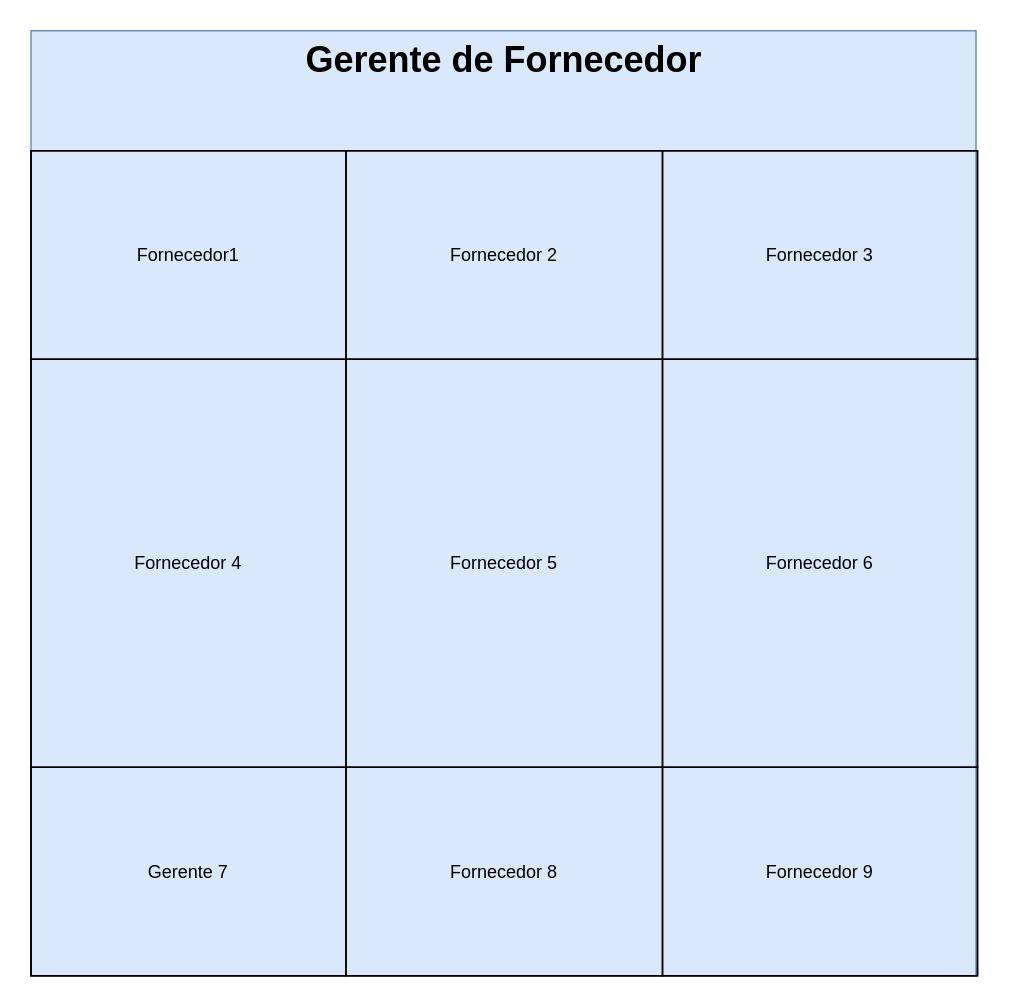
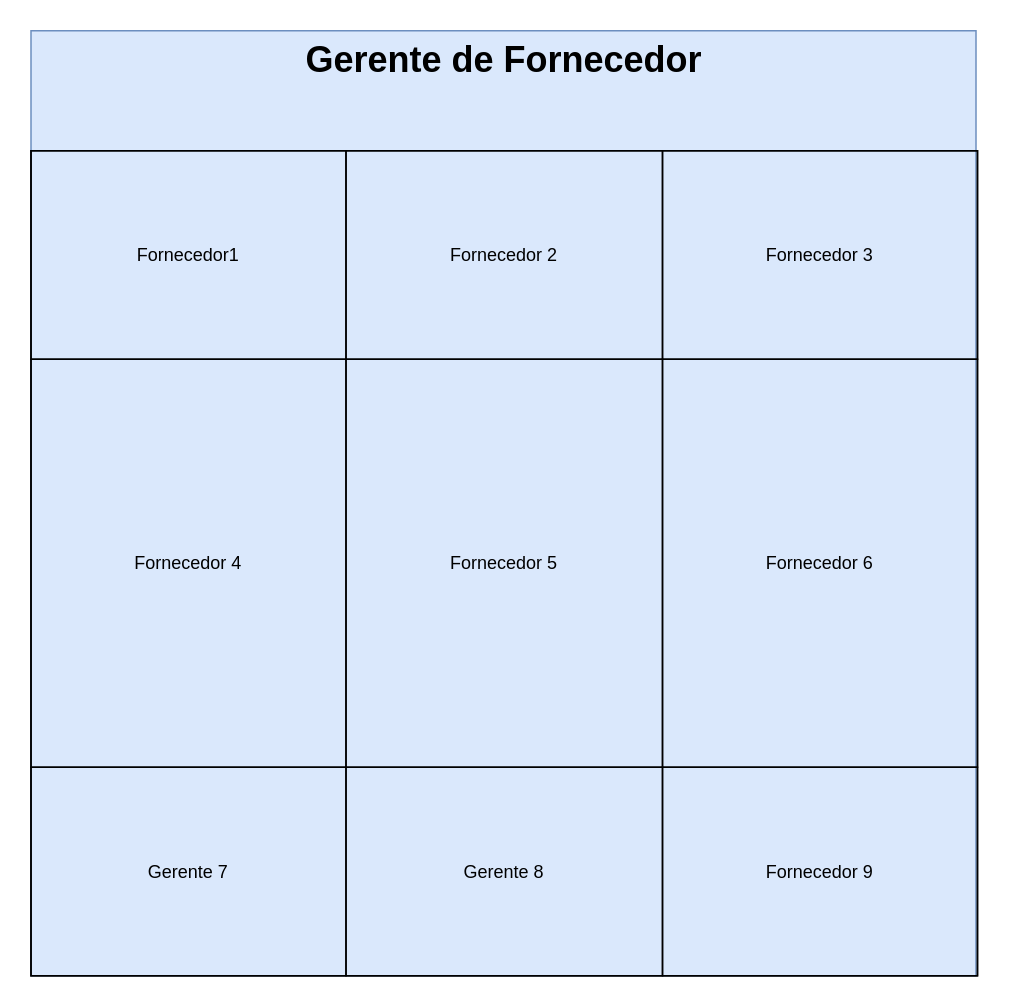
  <mxCell id="0" />
  <mxCell id="1" parent="0" />
  <mxCell id="2" value="" style="whiteSpace=wrap;html=1;aspect=fixed;fillColor=#dae8fc;strokeColor=#6c8ebf;" vertex="1" parent="1"><mxGeometry x="20" y="20" width="630" height="630" as="geometry" /></mxCell>
  <mxCell id="3" value="Gerente de Fornecedor" style="text;strokeColor=none;fillColor=none;html=1;fontSize=24;fontStyle=1;verticalAlign=middle;align=center;" vertex="1" parent="1"><mxGeometry x="285" y="20" width="100" height="40" as="geometry" /></mxCell>
  <mxCell id="4" value="" style="childLayout=tableLayout;recursiveResize=0;shadow=0;fillColor=none;" vertex="1" parent="1"><mxGeometry x="20" y="100" width="631" height="550" as="geometry" /></mxCell>
  <mxCell id="5" value="" style="shape=tableRow;horizontal=0;startSize=0;swimlaneHead=0;swimlaneBody=0;top=0;left=0;bottom=0;right=0;dropTarget=0;collapsible=0;recursiveResize=0;expand=0;fontStyle=0;fillColor=none;strokeColor=inherit;" vertex="1" parent="4"><mxGeometry width="631" height="139" as="geometry" /></mxCell>
  <mxCell id="6" value="Fornecedor1" style="connectable=0;recursiveResize=0;strokeColor=inherit;fillColor=none;align=center;whiteSpace=wrap;html=1;" vertex="1" parent="5"><mxGeometry width="210" height="139" as="geometry"><mxRectangle width="210" height="139" as="alternateBounds" /></mxGeometry></mxCell>
  <mxCell id="7" value="Fornecedor 2" style="connectable=0;recursiveResize=0;strokeColor=inherit;fillColor=none;align=center;whiteSpace=wrap;html=1;" vertex="1" parent="5"><mxGeometry x="210" width="211" height="139" as="geometry"><mxRectangle width="211" height="139" as="alternateBounds" /></mxGeometry></mxCell>
  <mxCell id="8" value="Fornecedor 3" style="connectable=0;recursiveResize=0;strokeColor=inherit;fillColor=none;align=center;whiteSpace=wrap;html=1;" vertex="1" parent="5"><mxGeometry x="421" width="210" height="139" as="geometry"><mxRectangle width="210" height="139" as="alternateBounds" /></mxGeometry></mxCell>
  <mxCell id="9" style="shape=tableRow;horizontal=0;startSize=0;swimlaneHead=0;swimlaneBody=0;top=0;left=0;bottom=0;right=0;dropTarget=0;collapsible=0;recursiveResize=0;expand=0;fontStyle=0;fillColor=none;strokeColor=inherit;" vertex="1" parent="4"><mxGeometry y="139" width="631" height="272" as="geometry" /></mxCell>
  <mxCell id="10" value="Fornecedor 4" style="connectable=0;recursiveResize=0;strokeColor=inherit;fillColor=none;align=center;whiteSpace=wrap;html=1;" vertex="1" parent="9"><mxGeometry width="210" height="272" as="geometry"><mxRectangle width="210" height="272" as="alternateBounds" /></mxGeometry></mxCell>
  <mxCell id="11" value="Fornecedor 5" style="connectable=0;recursiveResize=0;strokeColor=inherit;fillColor=none;align=center;whiteSpace=wrap;html=1;" vertex="1" parent="9"><mxGeometry x="210" width="211" height="272" as="geometry"><mxRectangle width="211" height="272" as="alternateBounds" /></mxGeometry></mxCell>
  <mxCell id="12" value="Fornecedor 6" style="connectable=0;recursiveResize=0;strokeColor=inherit;fillColor=none;align=center;whiteSpace=wrap;html=1;" vertex="1" parent="9"><mxGeometry x="421" width="210" height="272" as="geometry"><mxRectangle width="210" height="272" as="alternateBounds" /></mxGeometry></mxCell>
  <mxCell id="13" style="shape=tableRow;horizontal=0;startSize=0;swimlaneHead=0;swimlaneBody=0;top=0;left=0;bottom=0;right=0;dropTarget=0;collapsible=0;recursiveResize=0;expand=0;fontStyle=0;fillColor=none;strokeColor=inherit;" vertex="1" parent="4"><mxGeometry y="411" width="631" height="139" as="geometry" /></mxCell>
  <mxCell id="14" value="Gerente 7" style="connectable=0;recursiveResize=0;strokeColor=inherit;fillColor=none;align=center;whiteSpace=wrap;html=1;" vertex="1" parent="13"><mxGeometry width="210" height="139" as="geometry"><mxRectangle width="210" height="139" as="alternateBounds" /></mxGeometry></mxCell>
- <mxCell id="15" value="Fornecedor 8" style="connectable=0;recursiveResize=0;strokeColor=inherit;fillColor=none;align=center;whiteSpace=wrap;html=1;" vertex="1" parent="13"><mxGeometry x="210" width="211" height="139" as="geometry"><mxRectangle width="211" height="139" as="alternateBounds" /></mxGeometry></mxCell>
+ <mxCell id="15" value="Gerente 8" style="connectable=0;recursiveResize=0;strokeColor=inherit;fillColor=none;align=center;whiteSpace=wrap;html=1;" vertex="1" parent="13"><mxGeometry x="210" width="211" height="139" as="geometry"><mxRectangle width="211" height="139" as="alternateBounds" /></mxGeometry></mxCell>
  <mxCell id="16" value="Fornecedor 9" style="connectable=0;recursiveResize=0;strokeColor=inherit;fillColor=none;align=center;whiteSpace=wrap;html=1;" vertex="1" parent="13"><mxGeometry x="421" width="210" height="139" as="geometry"><mxRectangle width="210" height="139" as="alternateBounds" /></mxGeometry></mxCell>
